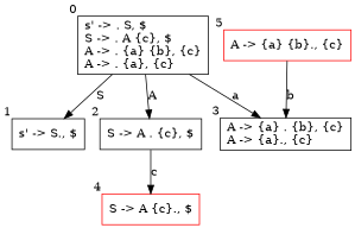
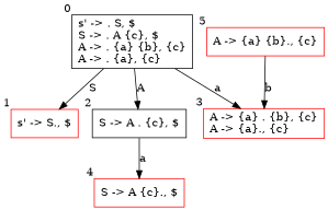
  digraph {
    rankdir=TD
    node [shape=box]
    n1 [label="s' -> . S, $\lS -> . A {c}, $\lA -> . {a} {b}, {c}\lA -> . {a}, {c}\l" xlabel=0]
-   n2 [color=black label="s' -> S., $\l" xlabel=1]
+   n2 [color=red label="s' -> S., $\l" xlabel=1]
    n3 [label="S -> A . {c}, $\l" xlabel=2]
-   n4 [label="A -> {a} . {b}, {c}\lA -> {a}., {c}\l" xlabel=3]
+   n4 [label="A -> {a} . {b}, {c}\lA -> {a}., {c}\l" xlabel=3 color=red]
    n5 [color=red label="S -> A {c}., $\l" xlabel=4]
    n6 [color=red label="A -> {a} {b}., {c}\l" xlabel=5]
    n1 -> n2 [label=S]
    n1 -> n3 [label=A]
    n1 -> n4 [label=a]
-   n3 -> n5 [label=c]
+   n3 -> n5 [label=a]
    n6 -> n4 [label=b]
  }
